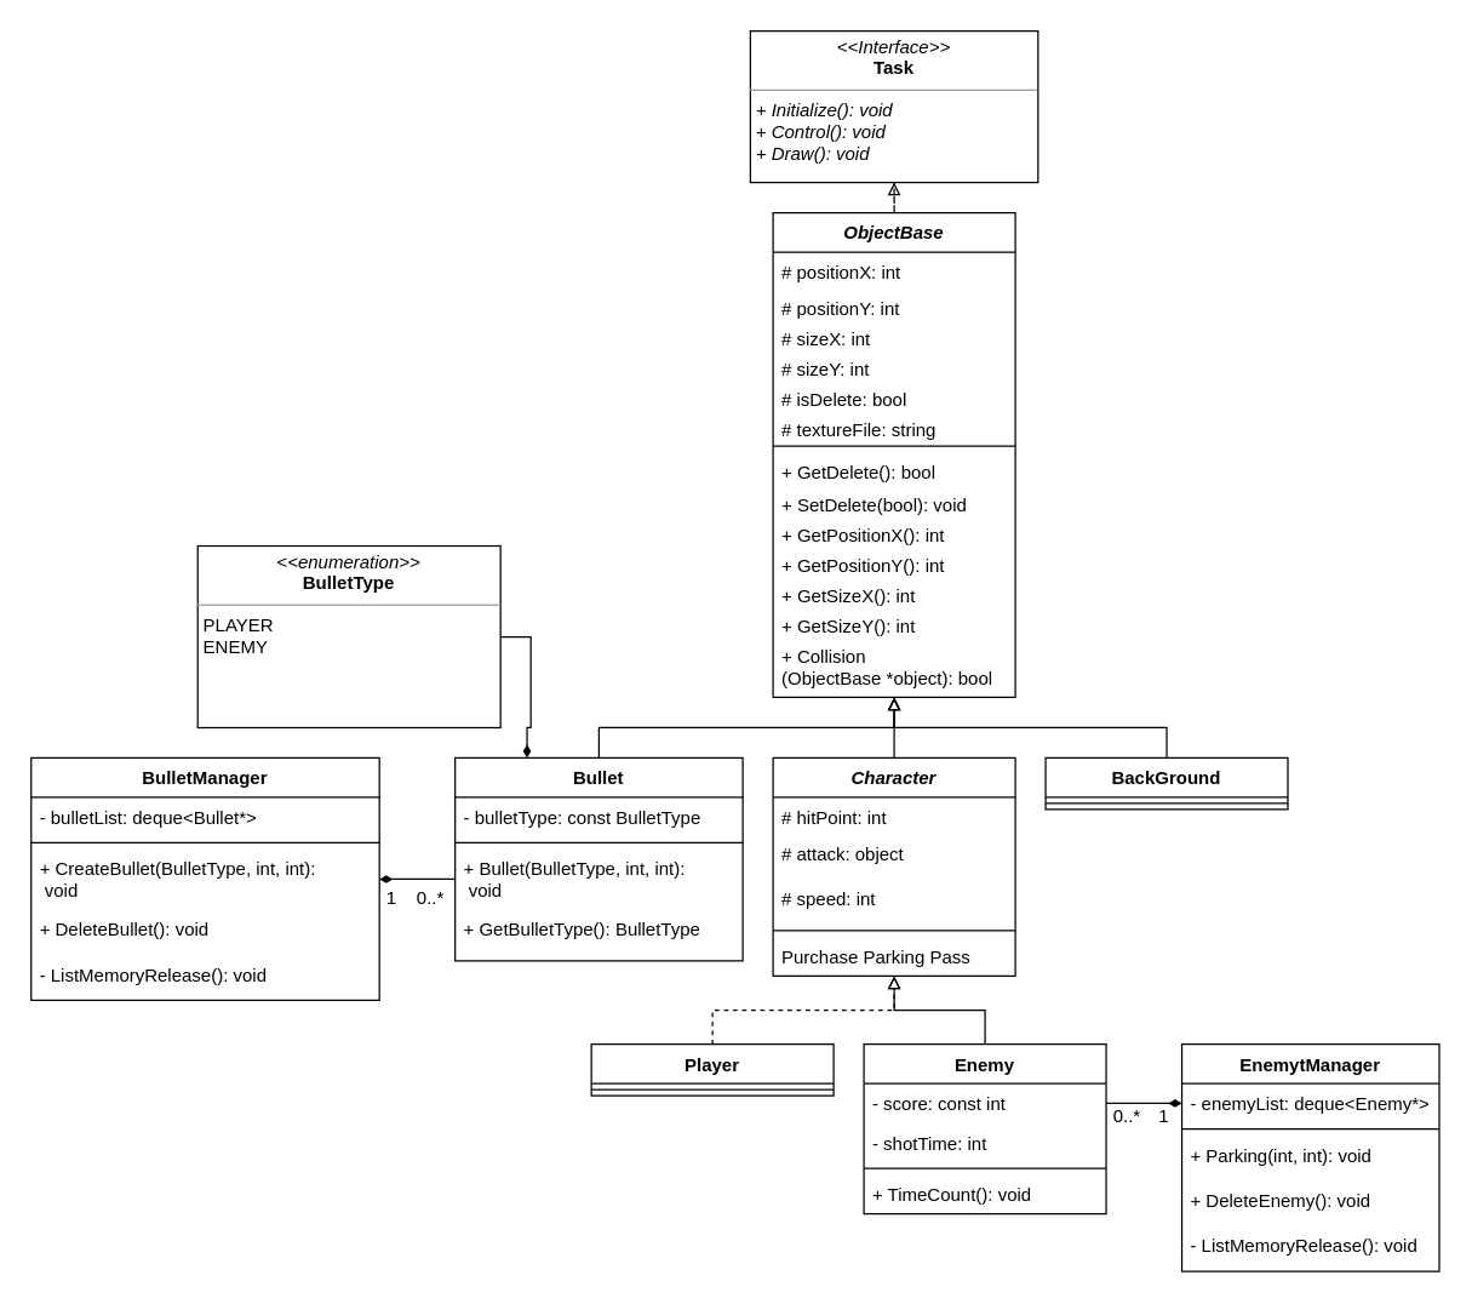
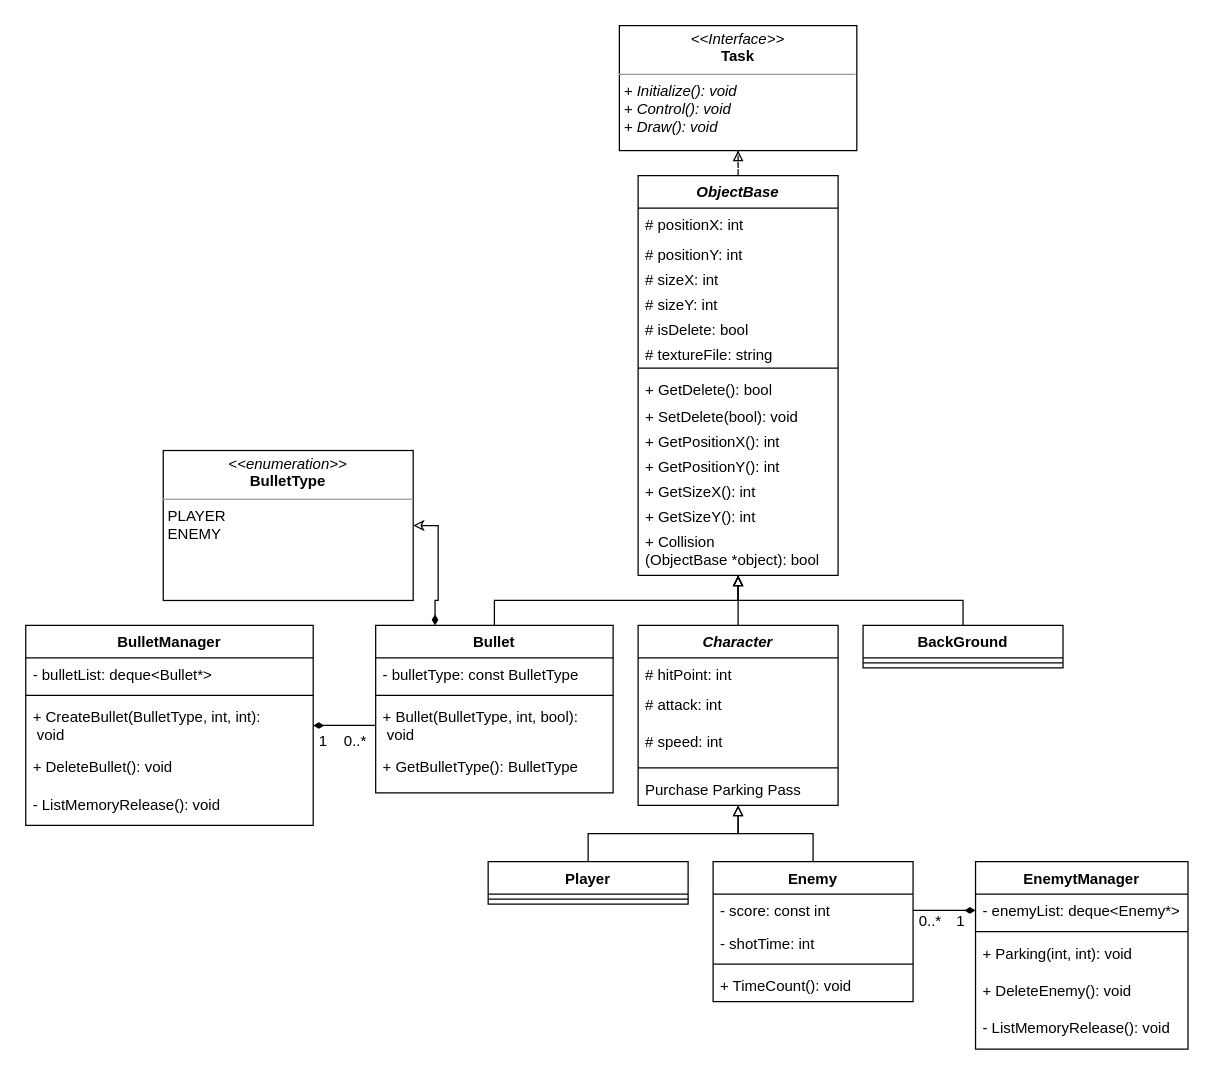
  <mxCell id="0" />
  <mxCell id="1" parent="0" />
  <mxCell id="2" style="edgeStyle=orthogonalEdgeStyle;rounded=0;orthogonalLoop=1;jettySize=auto;html=1;exitX=0.5;exitY=0;exitDx=0;exitDy=0;endArrow=block;endFill=0;" parent="1" source="3" target="26" edge="1"><mxGeometry relative="1" as="geometry" /></mxCell>
  <mxCell id="3" value="Character" style="swimlane;fontStyle=3;align=center;verticalAlign=top;childLayout=stackLayout;horizontal=1;startSize=26;horizontalStack=0;resizeParent=1;resizeLast=0;collapsible=1;marginBottom=0;rounded=0;shadow=0;strokeWidth=1;" parent="1" vertex="1"><mxGeometry x="510" y="500" width="160" height="144" as="geometry"><mxRectangle x="230" y="140" width="160" height="26" as="alternateBounds" /></mxGeometry></mxCell>
  <mxCell id="4" value="# hitPoint: int" style="text;align=left;verticalAlign=top;spacingLeft=4;spacingRight=4;overflow=hidden;rotatable=0;points=[[0,0.5],[1,0.5]];portConstraint=eastwest;" parent="3" vertex="1"><mxGeometry y="26" width="160" height="24" as="geometry" /></mxCell>
- <mxCell id="5" value="# attack: object" style="text;align=left;verticalAlign=top;spacingLeft=4;spacingRight=4;overflow=hidden;rotatable=0;points=[[0,0.5],[1,0.5]];portConstraint=eastwest;rounded=0;shadow=0;html=0;" parent="3" vertex="1"><mxGeometry y="50" width="160" height="30" as="geometry" /></mxCell>
+ <mxCell id="5" value="# attack: int" style="text;align=left;verticalAlign=top;spacingLeft=4;spacingRight=4;overflow=hidden;rotatable=0;points=[[0,0.5],[1,0.5]];portConstraint=eastwest;rounded=0;shadow=0;html=0;" parent="3" vertex="1"><mxGeometry y="50" width="160" height="30" as="geometry" /></mxCell>
  <mxCell id="6" value="# speed: int" style="text;align=left;verticalAlign=top;spacingLeft=4;spacingRight=4;overflow=hidden;rotatable=0;points=[[0,0.5],[1,0.5]];portConstraint=eastwest;rounded=0;shadow=0;html=0;" parent="3" vertex="1"><mxGeometry y="80" width="160" height="30" as="geometry" /></mxCell>
  <mxCell id="7" value="" style="line;html=1;strokeWidth=1;align=left;verticalAlign=middle;spacingTop=-1;spacingLeft=3;spacingRight=3;rotatable=0;labelPosition=right;points=[];portConstraint=eastwest;" parent="3" vertex="1"><mxGeometry y="110" width="160" height="8" as="geometry" /></mxCell>
  <mxCell id="8" value="Purchase Parking Pass" style="text;align=left;verticalAlign=top;spacingLeft=4;spacingRight=4;overflow=hidden;rotatable=0;points=[[0,0.5],[1,0.5]];portConstraint=eastwest;" parent="3" vertex="1"><mxGeometry y="118" width="160" height="26" as="geometry" /></mxCell>
  <mxCell id="9" style="edgeStyle=orthogonalEdgeStyle;rounded=0;orthogonalLoop=1;jettySize=auto;html=1;exitX=0.5;exitY=0;exitDx=0;exitDy=0;startArrow=none;startFill=0;endArrow=block;endFill=0;targetPerimeterSpacing=0;" parent="1" source="10" target="3" edge="1"><mxGeometry relative="1" as="geometry" /></mxCell>
  <mxCell id="10" value="Enemy" style="swimlane;fontStyle=1;align=center;verticalAlign=top;childLayout=stackLayout;horizontal=1;startSize=26;horizontalStack=0;resizeParent=1;resizeLast=0;collapsible=1;marginBottom=0;rounded=0;shadow=0;strokeWidth=1;" parent="1" vertex="1"><mxGeometry x="570" y="689" width="160" height="112" as="geometry"><mxRectangle x="130" y="380" width="160" height="26" as="alternateBounds" /></mxGeometry></mxCell>
  <mxCell id="11" value="- score: const int" style="text;align=left;verticalAlign=top;spacingLeft=4;spacingRight=4;overflow=hidden;rotatable=0;points=[[0,0.5],[1,0.5]];portConstraint=eastwest;" parent="10" vertex="1"><mxGeometry y="26" width="160" height="26" as="geometry" /></mxCell>
  <mxCell id="12" value="- shotTime: int" style="text;align=left;verticalAlign=top;spacingLeft=4;spacingRight=4;overflow=hidden;rotatable=0;points=[[0,0.5],[1,0.5]];portConstraint=eastwest;" parent="10" vertex="1"><mxGeometry y="52" width="160" height="26" as="geometry" /></mxCell>
  <mxCell id="13" value="" style="line;html=1;strokeWidth=1;align=left;verticalAlign=middle;spacingTop=-1;spacingLeft=3;spacingRight=3;rotatable=0;labelPosition=right;points=[];portConstraint=eastwest;" parent="10" vertex="1"><mxGeometry y="78" width="160" height="8" as="geometry" /></mxCell>
  <mxCell id="14" value="+ TimeCount(): void" style="text;align=left;verticalAlign=top;spacingLeft=4;spacingRight=4;overflow=hidden;rotatable=0;points=[[0,0.5],[1,0.5]];portConstraint=eastwest;" parent="10" vertex="1"><mxGeometry y="86" width="160" height="26" as="geometry" /></mxCell>
- <mxCell id="15" style="edgeStyle=orthogonalEdgeStyle;rounded=0;orthogonalLoop=1;jettySize=auto;html=1;exitX=0.5;exitY=0;exitDx=0;exitDy=0;endArrow=block;endFill=0;dashed=1;" parent="1" source="16" target="3" edge="1"><mxGeometry relative="1" as="geometry" /></mxCell>
+ <mxCell id="15" style="edgeStyle=orthogonalEdgeStyle;rounded=0;orthogonalLoop=1;jettySize=auto;html=1;exitX=0.5;exitY=0;exitDx=0;exitDy=0;endArrow=block;endFill=0;" parent="1" source="16" target="3" edge="1"><mxGeometry relative="1" as="geometry" /></mxCell>
  <mxCell id="16" value="Player" style="swimlane;fontStyle=1;align=center;verticalAlign=top;childLayout=stackLayout;horizontal=1;startSize=26;horizontalStack=0;resizeParent=1;resizeLast=0;collapsible=1;marginBottom=0;rounded=0;shadow=0;strokeWidth=1;" parent="1" vertex="1"><mxGeometry x="390" y="689" width="160" height="34" as="geometry"><mxRectangle x="340" y="380" width="170" height="26" as="alternateBounds" /></mxGeometry></mxCell>
  <mxCell id="17" value="" style="line;html=1;strokeWidth=1;align=left;verticalAlign=middle;spacingTop=-1;spacingLeft=3;spacingRight=3;rotatable=0;labelPosition=right;points=[];portConstraint=eastwest;" parent="16" vertex="1"><mxGeometry y="26" width="160" height="8" as="geometry" /></mxCell>
  <mxCell id="18" style="edgeStyle=orthogonalEdgeStyle;rounded=0;orthogonalLoop=1;jettySize=auto;html=1;exitX=0.5;exitY=0;exitDx=0;exitDy=0;endArrow=block;endFill=0;" parent="1" source="20" target="26" edge="1"><mxGeometry relative="1" as="geometry" /></mxCell>
- <mxCell id="19" style="edgeStyle=orthogonalEdgeStyle;rounded=0;orthogonalLoop=1;jettySize=auto;html=1;exitX=0.25;exitY=0;exitDx=0;exitDy=0;entryX=1;entryY=0.5;entryDx=0;entryDy=0;endArrow=none;endFill=0;startArrow=diamondThin;startFill=1;" edge="1" parent="1" source="20" target="63"><mxGeometry relative="1" as="geometry" /></mxCell>
+ <mxCell id="19" style="edgeStyle=orthogonalEdgeStyle;rounded=0;orthogonalLoop=1;jettySize=auto;html=1;exitX=0.25;exitY=0;exitDx=0;exitDy=0;entryX=1;entryY=0.5;entryDx=0;entryDy=0;endArrow=classic;endFill=0;startArrow=diamondThin;startFill=1;" edge="1" parent="1" source="20" target="63"><mxGeometry relative="1" as="geometry" /></mxCell>
  <mxCell id="20" value="Bullet" style="swimlane;fontStyle=1;align=center;verticalAlign=top;childLayout=stackLayout;horizontal=1;startSize=26;horizontalStack=0;resizeParent=1;resizeLast=0;collapsible=1;marginBottom=0;rounded=0;shadow=0;strokeWidth=1;" parent="1" vertex="1"><mxGeometry x="300" y="500" width="190" height="134" as="geometry"><mxRectangle x="550" y="140" width="160" height="26" as="alternateBounds" /></mxGeometry></mxCell>
  <mxCell id="21" value="- bulletType: const BulletType" style="text;align=left;verticalAlign=top;spacingLeft=4;spacingRight=4;overflow=hidden;rotatable=0;points=[[0,0.5],[1,0.5]];portConstraint=eastwest;" parent="20" vertex="1"><mxGeometry y="26" width="190" height="26" as="geometry" /></mxCell>
  <mxCell id="22" value="" style="line;html=1;strokeWidth=1;align=left;verticalAlign=middle;spacingTop=-1;spacingLeft=3;spacingRight=3;rotatable=0;labelPosition=right;points=[];portConstraint=eastwest;" parent="20" vertex="1"><mxGeometry y="52" width="190" height="8" as="geometry" /></mxCell>
- <mxCell id="23" value="+ Bullet(BulletType, int, int):&#10; void" style="text;align=left;verticalAlign=top;spacingLeft=4;spacingRight=4;overflow=hidden;rotatable=0;points=[[0,0.5],[1,0.5]];portConstraint=eastwest;" parent="20" vertex="1"><mxGeometry y="60" width="190" height="40" as="geometry" /></mxCell>
+ <mxCell id="23" value="+ Bullet(BulletType, int, bool):&#10; void" style="text;align=left;verticalAlign=top;spacingLeft=4;spacingRight=4;overflow=hidden;rotatable=0;points=[[0,0.5],[1,0.5]];portConstraint=eastwest;" parent="20" vertex="1"><mxGeometry y="60" width="190" height="40" as="geometry" /></mxCell>
  <mxCell id="24" value="+ GetBulletType(): BulletType" style="text;align=left;verticalAlign=top;spacingLeft=4;spacingRight=4;overflow=hidden;rotatable=0;points=[[0,0.5],[1,0.5]];portConstraint=eastwest;" parent="20" vertex="1"><mxGeometry y="100" width="190" height="34" as="geometry" /></mxCell>
  <mxCell id="25" style="edgeStyle=orthogonalEdgeStyle;rounded=0;orthogonalLoop=1;jettySize=auto;html=1;entryX=0.5;entryY=1;entryDx=0;entryDy=0;endArrow=block;endFill=0;dashed=1;" parent="1" source="26" target="41" edge="1"><mxGeometry relative="1" as="geometry" /></mxCell>
  <mxCell id="26" value="ObjectBase" style="swimlane;fontStyle=3;align=center;verticalAlign=top;childLayout=stackLayout;horizontal=1;startSize=26;horizontalStack=0;resizeParent=1;resizeParentMax=0;resizeLast=0;collapsible=1;marginBottom=0;" parent="1" vertex="1"><mxGeometry x="510" y="140" width="160" height="320" as="geometry" /></mxCell>
  <mxCell id="27" value="# positionX: int" style="text;strokeColor=none;fillColor=none;align=left;verticalAlign=top;spacingLeft=4;spacingRight=4;overflow=hidden;rotatable=0;points=[[0,0.5],[1,0.5]];portConstraint=eastwest;" parent="26" vertex="1"><mxGeometry y="26" width="160" height="24" as="geometry" /></mxCell>
  <mxCell id="28" value="# positionY: int" style="text;strokeColor=none;fillColor=none;align=left;verticalAlign=top;spacingLeft=4;spacingRight=4;overflow=hidden;rotatable=0;points=[[0,0.5],[1,0.5]];portConstraint=eastwest;" parent="26" vertex="1"><mxGeometry y="50" width="160" height="20" as="geometry" /></mxCell>
  <mxCell id="29" value="# sizeX: int" style="text;strokeColor=none;fillColor=none;align=left;verticalAlign=top;spacingLeft=4;spacingRight=4;overflow=hidden;rotatable=0;points=[[0,0.5],[1,0.5]];portConstraint=eastwest;" parent="26" vertex="1"><mxGeometry y="70" width="160" height="20" as="geometry" /></mxCell>
  <mxCell id="30" value="# sizeY: int" style="text;strokeColor=none;fillColor=none;align=left;verticalAlign=top;spacingLeft=4;spacingRight=4;overflow=hidden;rotatable=0;points=[[0,0.5],[1,0.5]];portConstraint=eastwest;" parent="26" vertex="1"><mxGeometry y="90" width="160" height="20" as="geometry" /></mxCell>
  <mxCell id="31" value="# isDelete: bool" style="text;strokeColor=none;fillColor=none;align=left;verticalAlign=top;spacingLeft=4;spacingRight=4;overflow=hidden;rotatable=0;points=[[0,0.5],[1,0.5]];portConstraint=eastwest;" parent="26" vertex="1"><mxGeometry y="110" width="160" height="20" as="geometry" /></mxCell>
  <mxCell id="32" value="# textureFile: string" style="text;strokeColor=none;fillColor=none;align=left;verticalAlign=top;spacingLeft=4;spacingRight=4;overflow=hidden;rotatable=0;points=[[0,0.5],[1,0.5]];portConstraint=eastwest;" parent="26" vertex="1"><mxGeometry y="130" width="160" height="20" as="geometry" /></mxCell>
  <mxCell id="33" value="" style="line;strokeWidth=1;fillColor=none;align=left;verticalAlign=middle;spacingTop=-1;spacingLeft=3;spacingRight=3;rotatable=0;labelPosition=right;points=[];portConstraint=eastwest;" parent="26" vertex="1"><mxGeometry y="150" width="160" height="8" as="geometry" /></mxCell>
  <mxCell id="34" value="+ GetDelete(): bool" style="text;strokeColor=none;fillColor=none;align=left;verticalAlign=top;spacingLeft=4;spacingRight=4;overflow=hidden;rotatable=0;points=[[0,0.5],[1,0.5]];portConstraint=eastwest;fontStyle=0" parent="26" vertex="1"><mxGeometry y="158" width="160" height="22" as="geometry" /></mxCell>
  <mxCell id="35" value="+ SetDelete(bool): void" style="text;strokeColor=none;fillColor=none;align=left;verticalAlign=top;spacingLeft=4;spacingRight=4;overflow=hidden;rotatable=0;points=[[0,0.5],[1,0.5]];portConstraint=eastwest;fontStyle=0" parent="26" vertex="1"><mxGeometry y="180" width="160" height="20" as="geometry" /></mxCell>
  <mxCell id="36" value="+ GetPositionX(): int" style="text;strokeColor=none;fillColor=none;align=left;verticalAlign=top;spacingLeft=4;spacingRight=4;overflow=hidden;rotatable=0;points=[[0,0.5],[1,0.5]];portConstraint=eastwest;fontStyle=0" parent="26" vertex="1"><mxGeometry y="200" width="160" height="20" as="geometry" /></mxCell>
  <mxCell id="37" value="+ GetPositionY(): int" style="text;strokeColor=none;fillColor=none;align=left;verticalAlign=top;spacingLeft=4;spacingRight=4;overflow=hidden;rotatable=0;points=[[0,0.5],[1,0.5]];portConstraint=eastwest;fontStyle=0" parent="26" vertex="1"><mxGeometry y="220" width="160" height="20" as="geometry" /></mxCell>
  <mxCell id="38" value="+ GetSizeX(): int" style="text;strokeColor=none;fillColor=none;align=left;verticalAlign=top;spacingLeft=4;spacingRight=4;overflow=hidden;rotatable=0;points=[[0,0.5],[1,0.5]];portConstraint=eastwest;fontStyle=0" parent="26" vertex="1"><mxGeometry y="240" width="160" height="20" as="geometry" /></mxCell>
  <mxCell id="39" value="+ GetSizeY(): int" style="text;strokeColor=none;fillColor=none;align=left;verticalAlign=top;spacingLeft=4;spacingRight=4;overflow=hidden;rotatable=0;points=[[0,0.5],[1,0.5]];portConstraint=eastwest;fontStyle=0" parent="26" vertex="1"><mxGeometry y="260" width="160" height="20" as="geometry" /></mxCell>
  <mxCell id="40" value="+ Collision&#10;(ObjectBase *object): bool" style="text;strokeColor=none;fillColor=none;align=left;verticalAlign=top;spacingLeft=4;spacingRight=4;overflow=hidden;rotatable=0;points=[[0,0.5],[1,0.5]];portConstraint=eastwest;fontStyle=0" parent="26" vertex="1"><mxGeometry y="280" width="160" height="40" as="geometry" /></mxCell>
  <mxCell id="41" value="&lt;p style=&quot;margin:0px;margin-top:4px;text-align:center;&quot;&gt;&lt;i&gt;&amp;lt;&amp;lt;Interface&amp;gt;&amp;gt;&lt;/i&gt;&lt;br&gt;&lt;b&gt;Task&lt;/b&gt;&lt;/p&gt;&lt;hr size=&quot;1&quot;&gt;&lt;p style=&quot;margin:0px;margin-left:4px;&quot;&gt;&lt;i&gt;+ Initialize(): void&lt;br style=&quot;padding: 0px; margin: 0px;&quot;&gt;+ Control(): void&lt;br style=&quot;padding: 0px; margin: 0px;&quot;&gt;+ Draw(): void&lt;/i&gt;&lt;br&gt;&lt;/p&gt;" style="verticalAlign=top;align=left;overflow=fill;fontSize=12;fontFamily=Helvetica;html=1;" parent="1" vertex="1"><mxGeometry x="495" y="20" width="190" height="100" as="geometry" /></mxCell>
  <mxCell id="42" value="BulletManager" style="swimlane;fontStyle=1;align=center;verticalAlign=top;childLayout=stackLayout;horizontal=1;startSize=26;horizontalStack=0;resizeParent=1;resizeParentMax=0;resizeLast=0;collapsible=1;marginBottom=0;" parent="1" vertex="1"><mxGeometry x="20" y="500" width="230" height="160" as="geometry" /></mxCell>
  <mxCell id="43" value="- bulletList: deque&lt;Bullet*&gt;" style="text;strokeColor=none;fillColor=none;align=left;verticalAlign=top;spacingLeft=4;spacingRight=4;overflow=hidden;rotatable=0;points=[[0,0.5],[1,0.5]];portConstraint=eastwest;" parent="42" vertex="1"><mxGeometry y="26" width="230" height="26" as="geometry" /></mxCell>
  <mxCell id="44" value="" style="line;strokeWidth=1;fillColor=none;align=left;verticalAlign=middle;spacingTop=-1;spacingLeft=3;spacingRight=3;rotatable=0;labelPosition=right;points=[];portConstraint=eastwest;" parent="42" vertex="1"><mxGeometry y="52" width="230" height="8" as="geometry" /></mxCell>
  <mxCell id="45" value="+ CreateBullet(BulletType, int, int):&#10; void" style="text;strokeColor=none;fillColor=none;align=left;verticalAlign=top;spacingLeft=4;spacingRight=4;overflow=hidden;rotatable=0;points=[[0,0.5],[1,0.5]];portConstraint=eastwest;" parent="42" vertex="1"><mxGeometry y="60" width="230" height="40" as="geometry" /></mxCell>
  <mxCell id="46" value="+ DeleteBullet(): void" style="text;strokeColor=none;fillColor=none;align=left;verticalAlign=top;spacingLeft=4;spacingRight=4;overflow=hidden;rotatable=0;points=[[0,0.5],[1,0.5]];portConstraint=eastwest;" parent="42" vertex="1"><mxGeometry y="100" width="230" height="30" as="geometry" /></mxCell>
  <mxCell id="47" value="- ListMemoryRelease(): void" style="text;strokeColor=none;fillColor=none;align=left;verticalAlign=top;spacingLeft=4;spacingRight=4;overflow=hidden;rotatable=0;points=[[0,0.5],[1,0.5]];portConstraint=eastwest;" parent="42" vertex="1"><mxGeometry y="130" width="230" height="30" as="geometry" /></mxCell>
  <mxCell id="48" style="edgeStyle=orthogonalEdgeStyle;rounded=0;orthogonalLoop=1;jettySize=auto;html=1;exitX=0;exitY=0.5;exitDx=0;exitDy=0;endArrow=diamondThin;endFill=1;targetPerimeterSpacing=0;align=right;" parent="1" source="23" target="42" edge="1"><mxGeometry relative="1" as="geometry" /></mxCell>
  <mxCell id="49" value="1" style="text;align=left;fontStyle=0;verticalAlign=middle;spacingLeft=3;spacingRight=3;strokeColor=none;rotatable=0;points=[[0,0.5],[1,0.5]];portConstraint=eastwest;" parent="1" vertex="1"><mxGeometry x="250" y="579" width="20" height="26" as="geometry" /></mxCell>
  <mxCell id="50" value="0..*" style="text;align=left;fontStyle=0;verticalAlign=middle;spacingLeft=3;spacingRight=3;strokeColor=none;rotatable=0;points=[[0,0.5],[1,0.5]];portConstraint=eastwest;" parent="1" vertex="1"><mxGeometry x="270" y="579" width="20" height="26" as="geometry" /></mxCell>
  <mxCell id="51" style="edgeStyle=orthogonalEdgeStyle;rounded=0;orthogonalLoop=1;jettySize=auto;html=1;exitX=0.5;exitY=0;exitDx=0;exitDy=0;endArrow=block;endFill=0;" parent="1" source="52" target="26" edge="1"><mxGeometry relative="1" as="geometry" /></mxCell>
  <mxCell id="52" value="BackGround" style="swimlane;fontStyle=1;align=center;verticalAlign=top;childLayout=stackLayout;horizontal=1;startSize=26;horizontalStack=0;resizeParent=1;resizeParentMax=0;resizeLast=0;collapsible=1;marginBottom=0;" parent="1" vertex="1"><mxGeometry x="690" y="500" width="160" height="34" as="geometry" /></mxCell>
  <mxCell id="53" value="" style="line;strokeWidth=1;fillColor=none;align=left;verticalAlign=middle;spacingTop=-1;spacingLeft=3;spacingRight=3;rotatable=0;labelPosition=right;points=[];portConstraint=eastwest;" parent="52" vertex="1"><mxGeometry y="26" width="160" height="8" as="geometry" /></mxCell>
  <mxCell id="54" value="EnemytManager" style="swimlane;fontStyle=1;align=center;verticalAlign=top;childLayout=stackLayout;horizontal=1;startSize=26;horizontalStack=0;resizeParent=1;resizeParentMax=0;resizeLast=0;collapsible=1;marginBottom=0;" parent="1" vertex="1"><mxGeometry x="780" y="689" width="170" height="150" as="geometry" /></mxCell>
  <mxCell id="55" value="- enemyList: deque&lt;Enemy*&gt;" style="text;strokeColor=none;fillColor=none;align=left;verticalAlign=top;spacingLeft=4;spacingRight=4;overflow=hidden;rotatable=0;points=[[0,0.5],[1,0.5]];portConstraint=eastwest;" parent="54" vertex="1"><mxGeometry y="26" width="170" height="26" as="geometry" /></mxCell>
  <mxCell id="56" value="" style="line;strokeWidth=1;fillColor=none;align=left;verticalAlign=middle;spacingTop=-1;spacingLeft=3;spacingRight=3;rotatable=0;labelPosition=right;points=[];portConstraint=eastwest;" parent="54" vertex="1"><mxGeometry y="52" width="170" height="8" as="geometry" /></mxCell>
  <mxCell id="57" value="+ Parking(int, int): void" style="text;strokeColor=none;fillColor=none;align=left;verticalAlign=top;spacingLeft=4;spacingRight=4;overflow=hidden;rotatable=0;points=[[0,0.5],[1,0.5]];portConstraint=eastwest;" parent="54" vertex="1"><mxGeometry y="60" width="170" height="30" as="geometry" /></mxCell>
  <mxCell id="58" value="+ DeleteEnemy(): void" style="text;strokeColor=none;fillColor=none;align=left;verticalAlign=top;spacingLeft=4;spacingRight=4;overflow=hidden;rotatable=0;points=[[0,0.5],[1,0.5]];portConstraint=eastwest;" parent="54" vertex="1"><mxGeometry y="90" width="170" height="30" as="geometry" /></mxCell>
  <mxCell id="59" value="- ListMemoryRelease(): void" style="text;strokeColor=none;fillColor=none;align=left;verticalAlign=top;spacingLeft=4;spacingRight=4;overflow=hidden;rotatable=0;points=[[0,0.5],[1,0.5]];portConstraint=eastwest;" parent="54" vertex="1"><mxGeometry y="120" width="170" height="30" as="geometry" /></mxCell>
  <mxCell id="60" value="1" style="text;align=left;fontStyle=0;verticalAlign=middle;spacingLeft=3;spacingRight=3;strokeColor=none;rotatable=0;points=[[0,0.5],[1,0.5]];portConstraint=eastwest;" parent="1" vertex="1"><mxGeometry x="760" y="723" width="20" height="26" as="geometry" /></mxCell>
  <mxCell id="61" style="edgeStyle=orthogonalEdgeStyle;rounded=0;orthogonalLoop=1;jettySize=auto;html=1;exitX=0;exitY=0.5;exitDx=0;exitDy=0;entryX=1;entryY=0.5;entryDx=0;entryDy=0;endArrow=none;endFill=0;startArrow=diamondThin;startFill=1;" parent="1" source="55" target="11" edge="1"><mxGeometry relative="1" as="geometry" /></mxCell>
  <mxCell id="62" value="0..*" style="text;align=left;fontStyle=0;verticalAlign=middle;spacingLeft=3;spacingRight=3;strokeColor=none;rotatable=0;points=[[0,0.5],[1,0.5]];portConstraint=eastwest;" parent="1" vertex="1"><mxGeometry x="730" y="723" width="20" height="26" as="geometry" /></mxCell>
  <mxCell id="63" value="&lt;p style=&quot;margin:0px;margin-top:4px;text-align:center;&quot;&gt;&lt;i&gt;&amp;lt;&amp;lt;enumeration&amp;gt;&amp;gt;&lt;/i&gt;&lt;br&gt;&lt;b&gt;BulletType&lt;/b&gt;&lt;/p&gt;&lt;hr size=&quot;1&quot;&gt;&lt;p style=&quot;margin:0px;margin-left:4px;&quot;&gt;PLAYER&lt;/p&gt;&lt;p style=&quot;margin:0px;margin-left:4px;&quot;&gt;ENEMY&lt;/p&gt;" style="verticalAlign=top;align=left;overflow=fill;fontSize=12;fontFamily=Helvetica;html=1;" vertex="1" parent="1"><mxGeometry x="130" y="360" width="200" height="120" as="geometry" /></mxCell>
